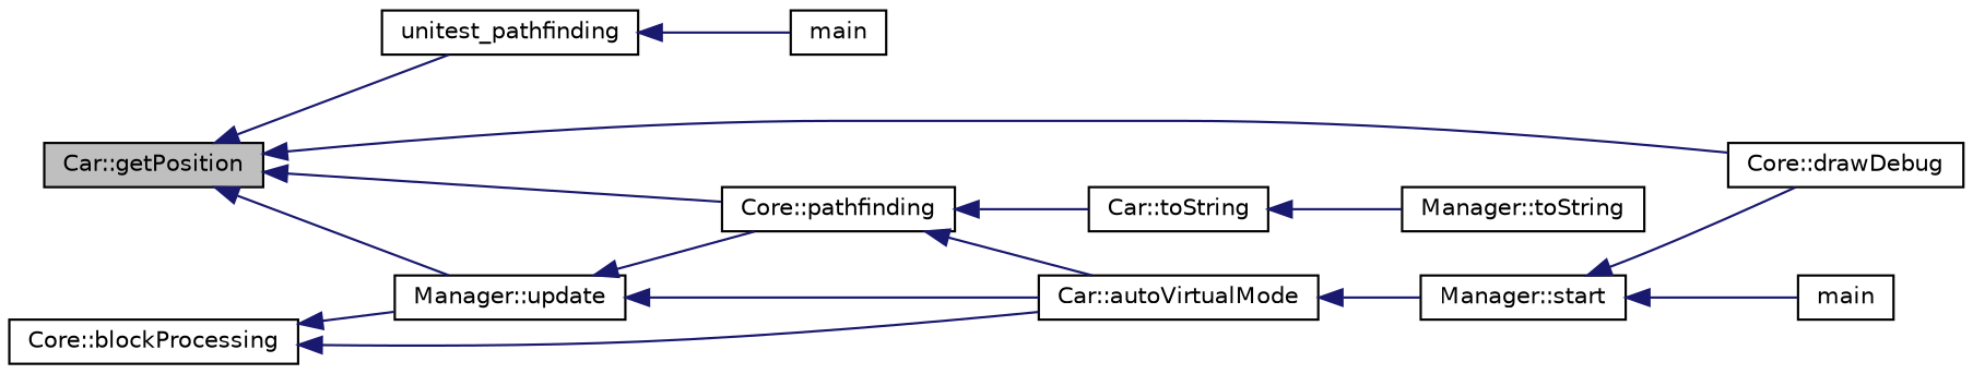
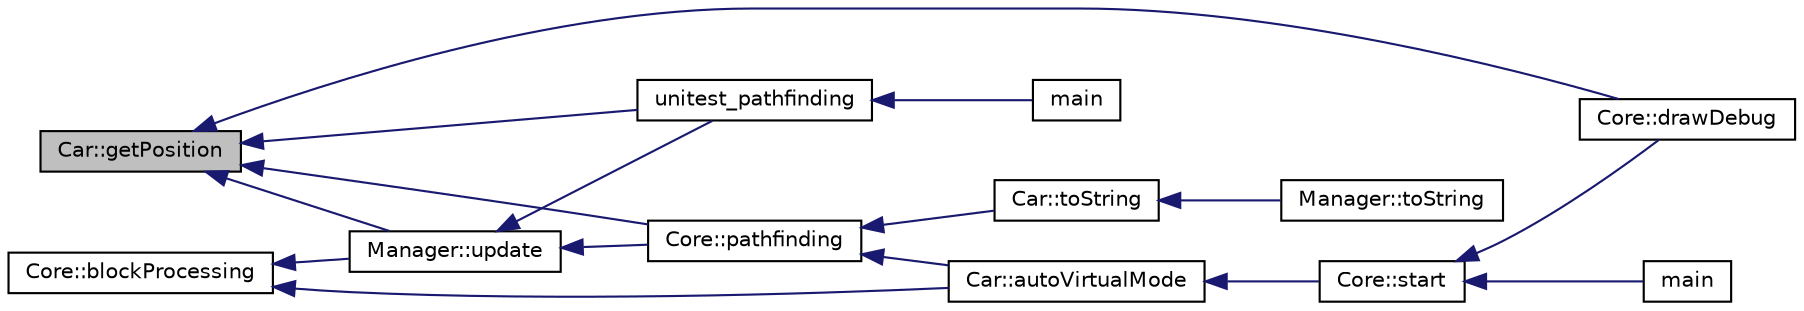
  digraph {
    rankdir=LR
    node [color=black fillcolor=white fontname=Helvetica fontsize=10 shape=record style=filled]
    edge [color=midnightblue dir=back fontname=Helvetica fontsize=10 labelfontname=Helvetica labelfontsize=10 style=solid]
    n1 [fillcolor=grey75 fontcolor=black height=0.2 label="Car::getPosition" width=0.4]
    n2 [height=0.2 label="Core::drawDebug" width=0.4]
    n3 [height=0.2 label="Core::pathfinding" width=0.4]
    n4 [height=0.2 label="Manager::update" width=0.4]
    n5 [height=0.2 label=unitest_pathfinding width=0.4]
    n6 [height=0.2 label="Car::toString" width=0.4]
    n7 [height=0.2 label="Manager::toString" width=0.4]
    n8 [height=0.2 label="Car::autoVirtualMode" width=0.4]
    n9 [height=0.2 label=main width=0.4]
-   n10 [height=0.2 label="Manager::start" width=0.4]
+   n10 [height=0.2 label="Core::start" width=0.4]
    n11 [height=0.2 label=main width=0.4]
    n12 [height=0.2 label="Core::blockProcessing" width=0.4]
    n1 -> n2
    n1 -> n3
    n1 -> n4
    n1 -> n5
    n3 -> n6
    n3 -> n8
    n4 -> n3
-   n4 -> n8
+   n4 -> n5
    n5 -> n9
    n6 -> n7
    n8 -> n10
    n10 -> n2
    n10 -> n11
    n12 -> n4
    n12 -> n8
  }
